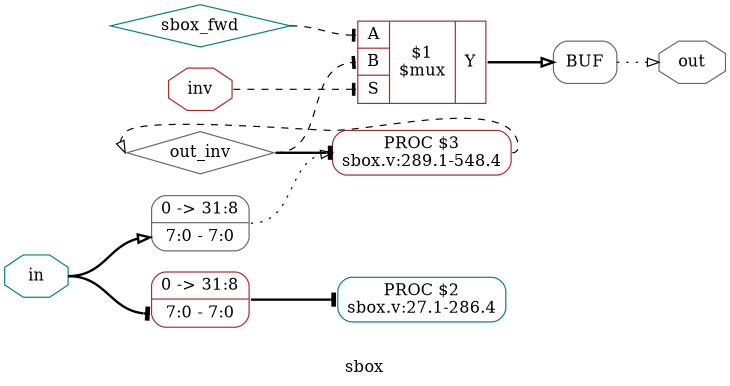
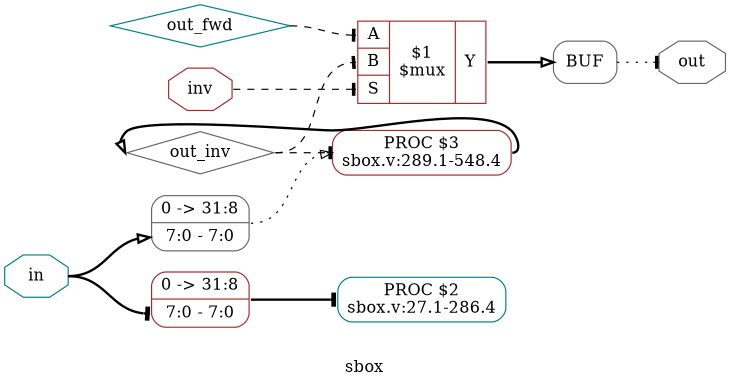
  digraph {
    label=sbox
    rankdir=LR
    remincross=true
    node [color=gray40 shape=record]
    edge [arrowhead=tee color=black headport=w style=bold tailport=e]
    n1 [fontcolor=black label=out_inv shape=diamond]
    n2 [color=brown label="{{<p11> A|<p12> B|<p13> S}|$1\n$mux|{<p14> Y}}"]
    n3 [color=brown label="PROC $3\nsbox.v:289.1-548.4" shape=box style=rounded]
    n4 [label=BUF shape=box style=rounded]
-   n5 [color=teal fontcolor=black label=sbox_fwd shape=diamond]
+   n5 [color=teal fontcolor=black label=out_fwd shape=diamond]
    n6 [color=teal label="PROC $2\nsbox.v:27.1-286.4" shape=box style=rounded]
    n7 [fontcolor=black label=out shape=octagon]
    n8 [color=brown fontcolor=black label=inv shape=octagon]
    n9 [color=teal fontcolor=black label=in shape=octagon]
    n10 [label="0 -&gt; 31:8 |<s0> 7:0 - 7:0 " style=rounded]
    n11 [color=brown label="0 -&gt; 31:8 |<s0> 7:0 - 7:0 " style=rounded]
    n1 -> n2 [headport="p12:w" style=dashed]
-   n1 -> n3
+   n1 -> n3 [style=dashed]
    n2 -> n4 [arrowhead=onormal headport="w:w" tailport="p14:e"]
-   n3 -> n1 [arrowhead=onormal style=dashed]
-   n4 -> n7 [arrowhead=onormal style=dotted tailport="e:e"]
+   n3 -> n1 [arrowhead=onormal]
+   n4 -> n7 [style=dotted tailport="e:e"]
    n5 -> n2 [headport="p11:w" style=dashed]
    n8 -> n2 [headport="p13:w" style=dashed]
    n9 -> n10 [arrowhead=onormal headport="s0:w"]
    n9 -> n11 [headport="s0:w"]
    n10 -> n3 [arrowhead=onormal style=dotted]
    n11 -> n6
  }
